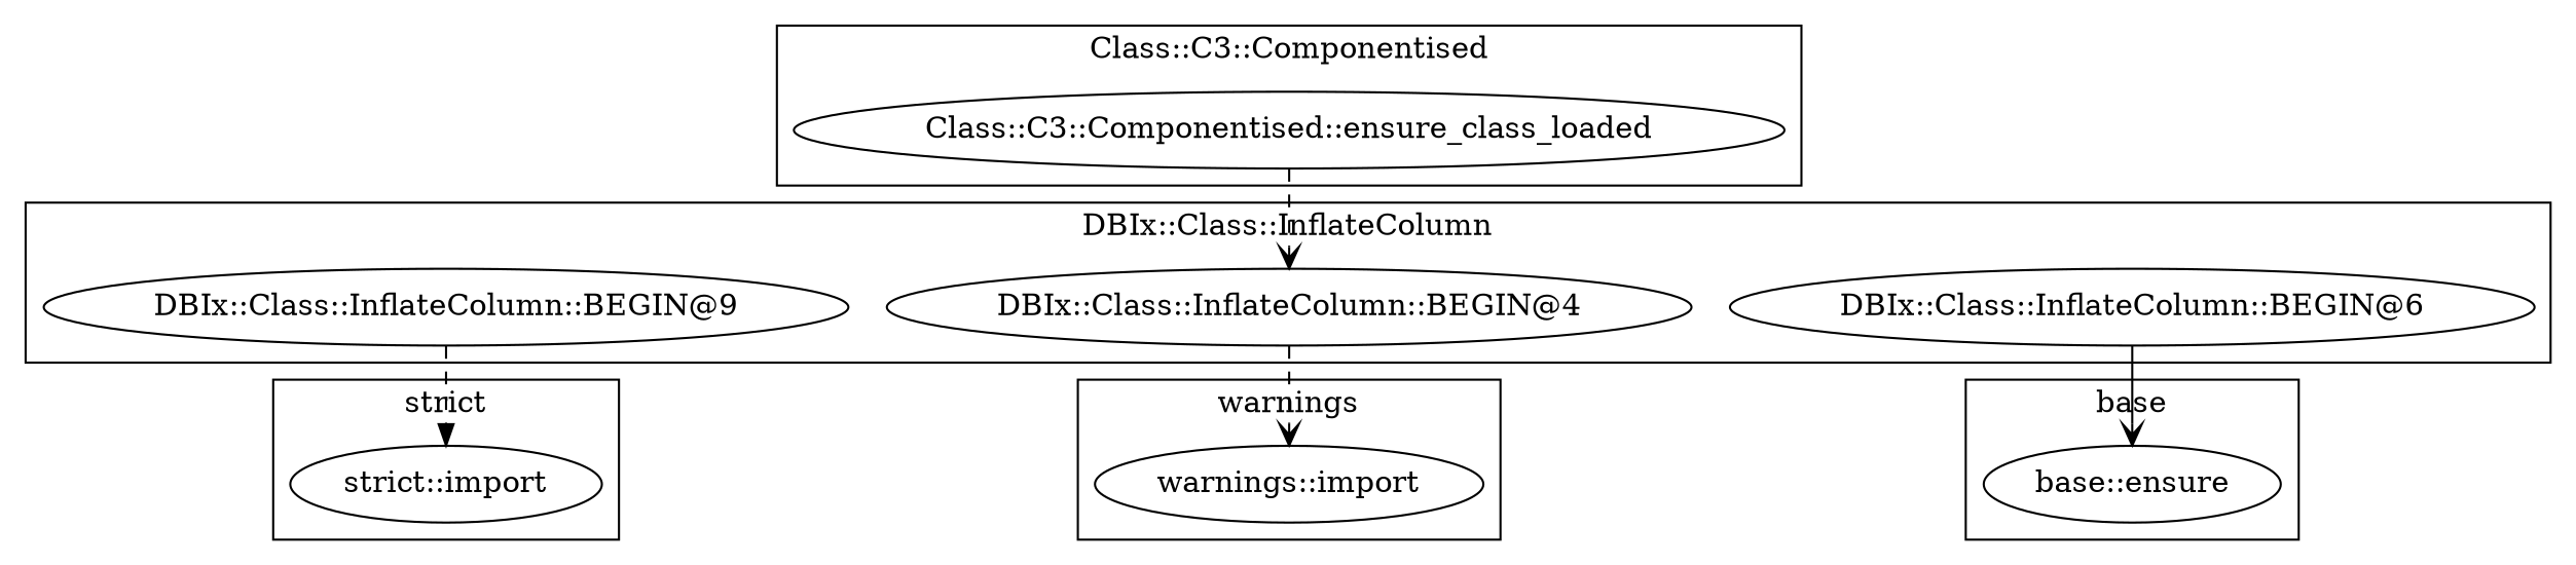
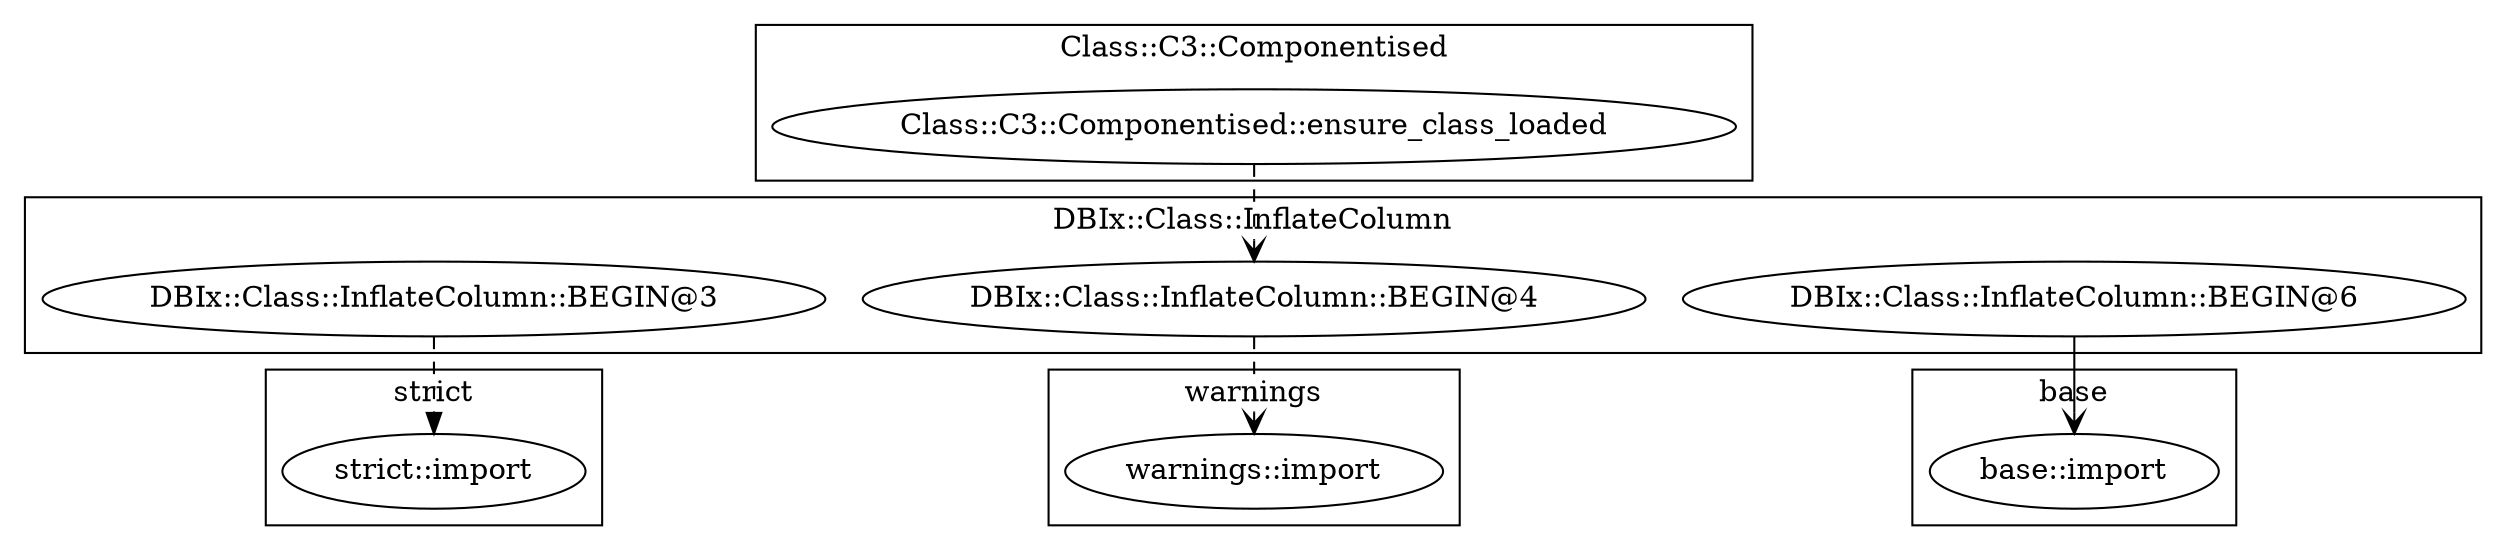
  digraph {
    edge [arrowhead=vee style=dashed]
-   "base::import" [label="base::ensure"]
+   "base::import"
    "warnings::import"
    "strict::import"
    "Class::C3::Componentised::ensure_class_loaded"
-   "DBIx::Class::InflateColumn::BEGIN@3" [label="DBIx::Class::InflateColumn::BEGIN@9"]
+   "DBIx::Class::InflateColumn::BEGIN@3"
    "DBIx::Class::InflateColumn::BEGIN@4"
    "DBIx::Class::InflateColumn::BEGIN@6"
    subgraph cluster_1 {
      label=base
      "base::import"
    }
    subgraph cluster_2 {
      label=warnings
      "warnings::import"
    }
    subgraph cluster_3 {
      label="strict"
      "strict::import"
    }
    subgraph cluster_4 {
      label="Class::C3::Componentised"
      "Class::C3::Componentised::ensure_class_loaded"
    }
    subgraph cluster_5 {
      label="DBIx::Class::InflateColumn"
      "DBIx::Class::InflateColumn::BEGIN@3"
      "DBIx::Class::InflateColumn::BEGIN@4"
      "DBIx::Class::InflateColumn::BEGIN@6"
    }
    "Class::C3::Componentised::ensure_class_loaded" -> "DBIx::Class::InflateColumn::BEGIN@4"
    "DBIx::Class::InflateColumn::BEGIN@3" -> "strict::import" [arrowhead=normal]
    "DBIx::Class::InflateColumn::BEGIN@4" -> "warnings::import"
    "DBIx::Class::InflateColumn::BEGIN@6" -> "base::import" [style=solid]
  }
